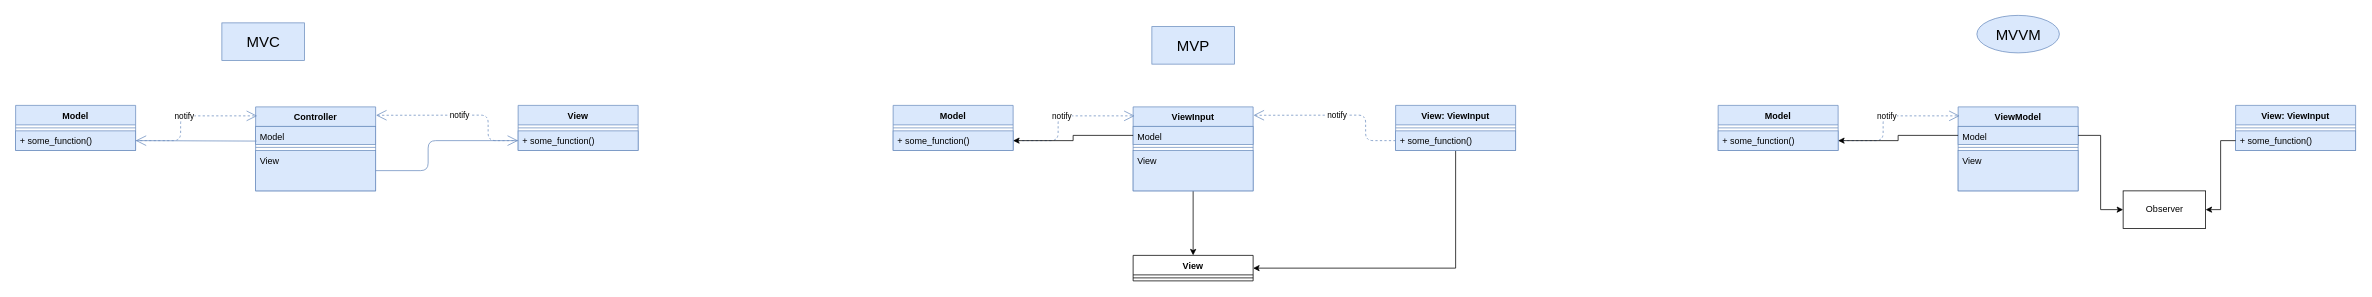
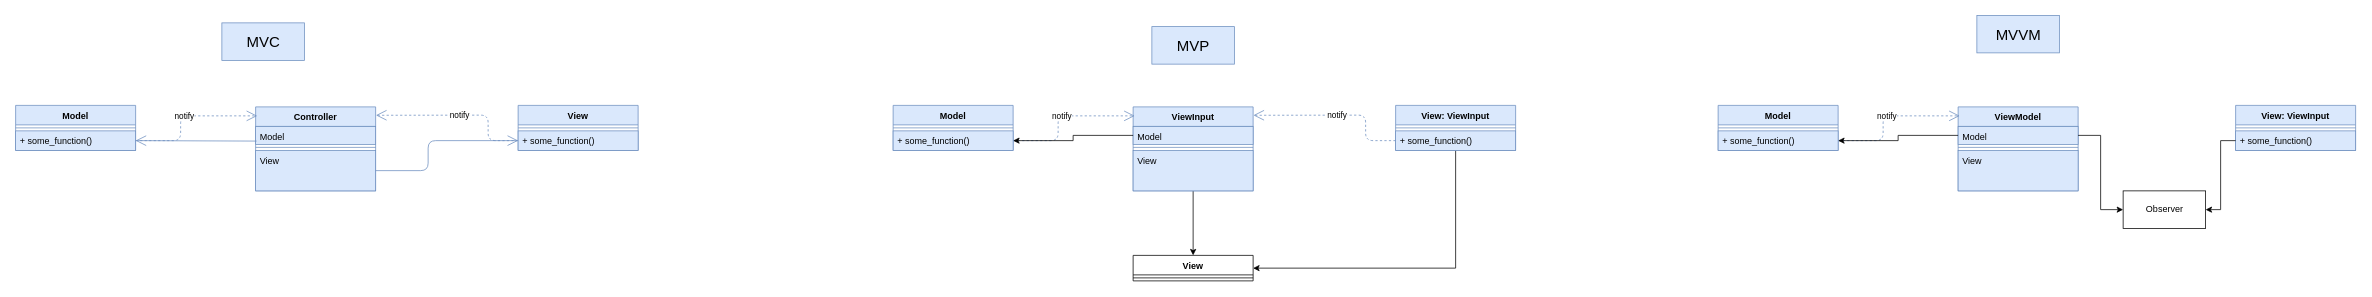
  <mxCell id="0" />
  <mxCell id="1" parent="0" />
  <mxCell id="2" value="Model" style="swimlane;fontStyle=1;align=center;verticalAlign=top;childLayout=stackLayout;horizontal=1;startSize=26;horizontalStack=0;resizeParent=1;resizeParentMax=0;resizeLast=0;collapsible=1;marginBottom=0;fillColor=#dae8fc;strokeColor=#6c8ebf;" vertex="1" parent="1"><mxGeometry x="20" y="140" width="160" height="60" as="geometry" /></mxCell>
  <mxCell id="3" value="" style="line;strokeWidth=1;fillColor=#dae8fc;align=left;verticalAlign=middle;spacingTop=-1;spacingLeft=3;spacingRight=3;rotatable=0;labelPosition=right;points=[];portConstraint=eastwest;strokeColor=#6c8ebf;" vertex="1" parent="2"><mxGeometry y="26" width="160" height="8" as="geometry" /></mxCell>
  <mxCell id="4" value="+ some_function()" style="text;strokeColor=#6c8ebf;fillColor=#dae8fc;align=left;verticalAlign=top;spacingLeft=4;spacingRight=4;overflow=hidden;rotatable=0;points=[[0,0.5],[1,0.5]];portConstraint=eastwest;" vertex="1" parent="2"><mxGeometry y="34" width="160" height="26" as="geometry" /></mxCell>
  <mxCell id="5" value="Controller" style="swimlane;fontStyle=1;align=center;verticalAlign=top;childLayout=stackLayout;horizontal=1;startSize=26;horizontalStack=0;resizeParent=1;resizeParentMax=0;resizeLast=0;collapsible=1;marginBottom=0;fillColor=#dae8fc;strokeColor=#6c8ebf;" vertex="1" parent="1"><mxGeometry x="340" y="142" width="160" height="112" as="geometry" /></mxCell>
  <mxCell id="6" value="Model" style="text;strokeColor=#6c8ebf;fillColor=#dae8fc;align=left;verticalAlign=top;spacingLeft=4;spacingRight=4;overflow=hidden;rotatable=0;points=[[0,0.5],[1,0.5]];portConstraint=eastwest;" vertex="1" parent="5"><mxGeometry y="26" width="160" height="24" as="geometry" /></mxCell>
  <mxCell id="7" value="" style="line;strokeWidth=1;fillColor=#dae8fc;align=left;verticalAlign=middle;spacingTop=-1;spacingLeft=3;spacingRight=3;rotatable=0;labelPosition=right;points=[];portConstraint=eastwest;strokeColor=#6c8ebf;" vertex="1" parent="5"><mxGeometry y="50" width="160" height="8" as="geometry" /></mxCell>
  <mxCell id="8" value="View" style="text;strokeColor=#6c8ebf;fillColor=#dae8fc;align=left;verticalAlign=top;spacingLeft=4;spacingRight=4;overflow=hidden;rotatable=0;points=[[0,0.5],[1,0.5]];portConstraint=eastwest;" vertex="1" parent="5"><mxGeometry y="58" width="160" height="54" as="geometry" /></mxCell>
  <mxCell id="9" value="View" style="swimlane;fontStyle=1;align=center;verticalAlign=top;childLayout=stackLayout;horizontal=1;startSize=26;horizontalStack=0;resizeParent=1;resizeParentMax=0;resizeLast=0;collapsible=1;marginBottom=0;fillColor=#dae8fc;strokeColor=#6c8ebf;" vertex="1" parent="1"><mxGeometry x="690" y="140" width="160" height="60" as="geometry" /></mxCell>
  <mxCell id="10" value="" style="line;strokeWidth=1;fillColor=#dae8fc;align=left;verticalAlign=middle;spacingTop=-1;spacingLeft=3;spacingRight=3;rotatable=0;labelPosition=right;points=[];portConstraint=eastwest;strokeColor=#6c8ebf;" vertex="1" parent="9"><mxGeometry y="26" width="160" height="8" as="geometry" /></mxCell>
  <mxCell id="11" value="+ some_function()" style="text;strokeColor=#6c8ebf;fillColor=#dae8fc;align=left;verticalAlign=top;spacingLeft=4;spacingRight=4;overflow=hidden;rotatable=0;points=[[0,0.5],[1,0.5]];portConstraint=eastwest;" vertex="1" parent="9"><mxGeometry y="34" width="160" height="26" as="geometry" /></mxCell>
  <mxCell id="12" value="notify" style="endArrow=open;endSize=12;dashed=1;html=1;exitX=0;exitY=0.5;exitDx=0;exitDy=0;entryX=1.003;entryY=0.1;entryDx=0;entryDy=0;entryPerimeter=0;fillColor=#dae8fc;strokeColor=#6c8ebf;" edge="1" parent="1" source="11" target="5"><mxGeometry width="160" relative="1" as="geometry"><mxPoint x="340" y="270" as="sourcePoint" /><mxPoint x="500" y="270" as="targetPoint" /><Array as="points"><mxPoint x="650" y="187" /><mxPoint x="650" y="153" /></Array></mxGeometry></mxCell>
  <mxCell id="13" value="notify" style="endArrow=open;endSize=12;dashed=1;html=1;exitX=1;exitY=0.5;exitDx=0;exitDy=0;entryX=0.013;entryY=0.107;entryDx=0;entryDy=0;entryPerimeter=0;fillColor=#dae8fc;strokeColor=#6c8ebf;" edge="1" parent="1" source="4" target="5"><mxGeometry width="160" relative="1" as="geometry"><mxPoint x="340" y="270" as="sourcePoint" /><mxPoint x="500" y="270" as="targetPoint" /><Array as="points"><mxPoint x="240" y="187" /><mxPoint x="240" y="154" /></Array></mxGeometry></mxCell>
  <mxCell id="14" value="" style="endArrow=open;endFill=1;endSize=12;html=1;exitX=0.008;exitY=0.817;exitDx=0;exitDy=0;entryX=1;entryY=0.5;entryDx=0;entryDy=0;exitPerimeter=0;fillColor=#dae8fc;strokeColor=#6c8ebf;" edge="1" parent="1" source="6" target="4"><mxGeometry width="160" relative="1" as="geometry"><mxPoint x="340" y="270" as="sourcePoint" /><mxPoint x="500" y="270" as="targetPoint" /></mxGeometry></mxCell>
  <mxCell id="15" value="" style="endArrow=open;endFill=1;endSize=12;html=1;exitX=1;exitY=0.5;exitDx=0;exitDy=0;entryX=0;entryY=0.5;entryDx=0;entryDy=0;fillColor=#dae8fc;strokeColor=#6c8ebf;" edge="1" parent="1" source="8" target="11"><mxGeometry width="160" relative="1" as="geometry"><mxPoint x="340" y="270" as="sourcePoint" /><mxPoint x="500" y="270" as="targetPoint" /><Array as="points"><mxPoint x="570" y="227" /><mxPoint x="570" y="187" /></Array></mxGeometry></mxCell>
  <mxCell id="16" value="&lt;font style=&quot;font-size: 20px&quot;&gt;MVC&lt;/font&gt;" style="html=1;fillColor=#dae8fc;strokeColor=#6c8ebf;" vertex="1" parent="1"><mxGeometry x="295" y="30" width="110" height="50" as="geometry" /></mxCell>
  <mxCell id="17" value="Model" style="swimlane;fontStyle=1;align=center;verticalAlign=top;childLayout=stackLayout;horizontal=1;startSize=26;horizontalStack=0;resizeParent=1;resizeParentMax=0;resizeLast=0;collapsible=1;marginBottom=0;fillColor=#dae8fc;strokeColor=#6c8ebf;" vertex="1" parent="1"><mxGeometry x="1190" y="140" width="160" height="60" as="geometry" /></mxCell>
  <mxCell id="18" value="" style="line;strokeWidth=1;fillColor=#dae8fc;align=left;verticalAlign=middle;spacingTop=-1;spacingLeft=3;spacingRight=3;rotatable=0;labelPosition=right;points=[];portConstraint=eastwest;strokeColor=#6c8ebf;" vertex="1" parent="17"><mxGeometry y="26" width="160" height="8" as="geometry" /></mxCell>
  <mxCell id="19" value="+ some_function()" style="text;strokeColor=#6c8ebf;fillColor=#dae8fc;align=left;verticalAlign=top;spacingLeft=4;spacingRight=4;overflow=hidden;rotatable=0;points=[[0,0.5],[1,0.5]];portConstraint=eastwest;" vertex="1" parent="17"><mxGeometry y="34" width="160" height="26" as="geometry" /></mxCell>
  <mxCell id="20" style="edgeStyle=orthogonalEdgeStyle;rounded=0;orthogonalLoop=1;jettySize=auto;html=1;entryX=0.5;entryY=0;entryDx=0;entryDy=0;" edge="1" parent="1" source="21" target="32"><mxGeometry relative="1" as="geometry" /></mxCell>
  <mxCell id="21" value="ViewInput" style="swimlane;fontStyle=1;align=center;verticalAlign=top;childLayout=stackLayout;horizontal=1;startSize=26;horizontalStack=0;resizeParent=1;resizeParentMax=0;resizeLast=0;collapsible=1;marginBottom=0;fillColor=#dae8fc;strokeColor=#6c8ebf;" vertex="1" parent="1"><mxGeometry x="1510" y="142" width="160" height="112" as="geometry" /></mxCell>
  <mxCell id="22" value="Model" style="text;strokeColor=#6c8ebf;fillColor=#dae8fc;align=left;verticalAlign=top;spacingLeft=4;spacingRight=4;overflow=hidden;rotatable=0;points=[[0,0.5],[1,0.5]];portConstraint=eastwest;" vertex="1" parent="21"><mxGeometry y="26" width="160" height="24" as="geometry" /></mxCell>
  <mxCell id="23" value="" style="line;strokeWidth=1;fillColor=#dae8fc;align=left;verticalAlign=middle;spacingTop=-1;spacingLeft=3;spacingRight=3;rotatable=0;labelPosition=right;points=[];portConstraint=eastwest;strokeColor=#6c8ebf;" vertex="1" parent="21"><mxGeometry y="50" width="160" height="8" as="geometry" /></mxCell>
  <mxCell id="24" value="View" style="text;strokeColor=#6c8ebf;fillColor=#dae8fc;align=left;verticalAlign=top;spacingLeft=4;spacingRight=4;overflow=hidden;rotatable=0;points=[[0,0.5],[1,0.5]];portConstraint=eastwest;" vertex="1" parent="21"><mxGeometry y="58" width="160" height="54" as="geometry" /></mxCell>
  <mxCell id="25" style="edgeStyle=orthogonalEdgeStyle;rounded=0;orthogonalLoop=1;jettySize=auto;html=1;entryX=1;entryY=0.5;entryDx=0;entryDy=0;" edge="1" parent="1" source="26" target="32"><mxGeometry relative="1" as="geometry"><Array as="points"><mxPoint x="1940" y="357" /></Array></mxGeometry></mxCell>
  <mxCell id="26" value="View: ViewInput" style="swimlane;fontStyle=1;align=center;verticalAlign=top;childLayout=stackLayout;horizontal=1;startSize=26;horizontalStack=0;resizeParent=1;resizeParentMax=0;resizeLast=0;collapsible=1;marginBottom=0;fillColor=#dae8fc;strokeColor=#6c8ebf;" vertex="1" parent="1"><mxGeometry x="1860" y="140" width="160" height="60" as="geometry" /></mxCell>
  <mxCell id="27" value="" style="line;strokeWidth=1;fillColor=#dae8fc;align=left;verticalAlign=middle;spacingTop=-1;spacingLeft=3;spacingRight=3;rotatable=0;labelPosition=right;points=[];portConstraint=eastwest;strokeColor=#6c8ebf;" vertex="1" parent="26"><mxGeometry y="26" width="160" height="8" as="geometry" /></mxCell>
  <mxCell id="28" value="+ some_function()" style="text;strokeColor=#6c8ebf;fillColor=#dae8fc;align=left;verticalAlign=top;spacingLeft=4;spacingRight=4;overflow=hidden;rotatable=0;points=[[0,0.5],[1,0.5]];portConstraint=eastwest;" vertex="1" parent="26"><mxGeometry y="34" width="160" height="26" as="geometry" /></mxCell>
  <mxCell id="29" value="notify" style="endArrow=open;endSize=12;dashed=1;html=1;exitX=0;exitY=0.5;exitDx=0;exitDy=0;entryX=1.003;entryY=0.1;entryDx=0;entryDy=0;entryPerimeter=0;fillColor=#dae8fc;strokeColor=#6c8ebf;" edge="1" parent="1" source="28" target="21"><mxGeometry width="160" relative="1" as="geometry"><mxPoint x="1510" y="270" as="sourcePoint" /><mxPoint x="1670" y="270" as="targetPoint" /><Array as="points"><mxPoint x="1820" y="187" /><mxPoint x="1820" y="153" /></Array></mxGeometry></mxCell>
  <mxCell id="30" value="notify" style="endArrow=open;endSize=12;dashed=1;html=1;exitX=1;exitY=0.5;exitDx=0;exitDy=0;entryX=0.013;entryY=0.107;entryDx=0;entryDy=0;entryPerimeter=0;fillColor=#dae8fc;strokeColor=#6c8ebf;" edge="1" parent="1" source="19" target="21"><mxGeometry width="160" relative="1" as="geometry"><mxPoint x="1510" y="270" as="sourcePoint" /><mxPoint x="1670" y="270" as="targetPoint" /><Array as="points"><mxPoint x="1410" y="187" /><mxPoint x="1410" y="154" /></Array></mxGeometry></mxCell>
  <mxCell id="31" value="&lt;font style=&quot;font-size: 20px&quot;&gt;MVP&lt;/font&gt;" style="html=1;fillColor=#dae8fc;strokeColor=#6c8ebf;" vertex="1" parent="1"><mxGeometry x="1535" y="35" width="110" height="50" as="geometry" /></mxCell>
  <mxCell id="32" value="View" style="swimlane;fontStyle=1;align=center;verticalAlign=top;childLayout=stackLayout;horizontal=1;startSize=26;horizontalStack=0;resizeParent=1;resizeParentMax=0;resizeLast=0;collapsible=1;marginBottom=0;" vertex="1" parent="1"><mxGeometry x="1510" y="340" width="160" height="34" as="geometry" /></mxCell>
  <mxCell id="33" value="" style="line;strokeWidth=1;fillColor=none;align=left;verticalAlign=middle;spacingTop=-1;spacingLeft=3;spacingRight=3;rotatable=0;labelPosition=right;points=[];portConstraint=eastwest;" vertex="1" parent="32"><mxGeometry y="26" width="160" height="8" as="geometry" /></mxCell>
  <mxCell id="34" style="edgeStyle=orthogonalEdgeStyle;rounded=0;orthogonalLoop=1;jettySize=auto;html=1;entryX=1;entryY=0.5;entryDx=0;entryDy=0;" edge="1" parent="1" source="22" target="19"><mxGeometry relative="1" as="geometry" /></mxCell>
  <mxCell id="35" value="Model" style="swimlane;fontStyle=1;align=center;verticalAlign=top;childLayout=stackLayout;horizontal=1;startSize=26;horizontalStack=0;resizeParent=1;resizeParentMax=0;resizeLast=0;collapsible=1;marginBottom=0;fillColor=#dae8fc;strokeColor=#6c8ebf;" vertex="1" parent="1"><mxGeometry x="2290" y="140" width="160" height="60" as="geometry" /></mxCell>
  <mxCell id="36" value="" style="line;strokeWidth=1;fillColor=#dae8fc;align=left;verticalAlign=middle;spacingTop=-1;spacingLeft=3;spacingRight=3;rotatable=0;labelPosition=right;points=[];portConstraint=eastwest;strokeColor=#6c8ebf;" vertex="1" parent="35"><mxGeometry y="26" width="160" height="8" as="geometry" /></mxCell>
  <mxCell id="37" value="+ some_function()" style="text;strokeColor=#6c8ebf;fillColor=#dae8fc;align=left;verticalAlign=top;spacingLeft=4;spacingRight=4;overflow=hidden;rotatable=0;points=[[0,0.5],[1,0.5]];portConstraint=eastwest;" vertex="1" parent="35"><mxGeometry y="34" width="160" height="26" as="geometry" /></mxCell>
  <mxCell id="38" value="ViewModel" style="swimlane;fontStyle=1;align=center;verticalAlign=top;childLayout=stackLayout;horizontal=1;startSize=26;horizontalStack=0;resizeParent=1;resizeParentMax=0;resizeLast=0;collapsible=1;marginBottom=0;fillColor=#dae8fc;strokeColor=#6c8ebf;" vertex="1" parent="1"><mxGeometry x="2610" y="142" width="160" height="112" as="geometry" /></mxCell>
  <mxCell id="39" value="Model" style="text;strokeColor=#6c8ebf;fillColor=#dae8fc;align=left;verticalAlign=top;spacingLeft=4;spacingRight=4;overflow=hidden;rotatable=0;points=[[0,0.5],[1,0.5]];portConstraint=eastwest;" vertex="1" parent="38"><mxGeometry y="26" width="160" height="24" as="geometry" /></mxCell>
  <mxCell id="40" value="" style="line;strokeWidth=1;fillColor=#dae8fc;align=left;verticalAlign=middle;spacingTop=-1;spacingLeft=3;spacingRight=3;rotatable=0;labelPosition=right;points=[];portConstraint=eastwest;strokeColor=#6c8ebf;" vertex="1" parent="38"><mxGeometry y="50" width="160" height="8" as="geometry" /></mxCell>
  <mxCell id="41" value="View" style="text;strokeColor=#6c8ebf;fillColor=#dae8fc;align=left;verticalAlign=top;spacingLeft=4;spacingRight=4;overflow=hidden;rotatable=0;points=[[0,0.5],[1,0.5]];portConstraint=eastwest;" vertex="1" parent="38"><mxGeometry y="58" width="160" height="54" as="geometry" /></mxCell>
  <mxCell id="42" value="View: ViewInput" style="swimlane;fontStyle=1;align=center;verticalAlign=top;childLayout=stackLayout;horizontal=1;startSize=26;horizontalStack=0;resizeParent=1;resizeParentMax=0;resizeLast=0;collapsible=1;marginBottom=0;fillColor=#dae8fc;strokeColor=#6c8ebf;" vertex="1" parent="1"><mxGeometry x="2980" y="140" width="160" height="60" as="geometry" /></mxCell>
  <mxCell id="43" value="" style="line;strokeWidth=1;fillColor=#dae8fc;align=left;verticalAlign=middle;spacingTop=-1;spacingLeft=3;spacingRight=3;rotatable=0;labelPosition=right;points=[];portConstraint=eastwest;strokeColor=#6c8ebf;" vertex="1" parent="42"><mxGeometry y="26" width="160" height="8" as="geometry" /></mxCell>
  <mxCell id="44" value="+ some_function()" style="text;strokeColor=#6c8ebf;fillColor=#dae8fc;align=left;verticalAlign=top;spacingLeft=4;spacingRight=4;overflow=hidden;rotatable=0;points=[[0,0.5],[1,0.5]];portConstraint=eastwest;" vertex="1" parent="42"><mxGeometry y="34" width="160" height="26" as="geometry" /></mxCell>
  <mxCell id="45" value="notify" style="endArrow=open;endSize=12;dashed=1;html=1;exitX=1;exitY=0.5;exitDx=0;exitDy=0;entryX=0.013;entryY=0.107;entryDx=0;entryDy=0;entryPerimeter=0;fillColor=#dae8fc;strokeColor=#6c8ebf;" edge="1" parent="1" source="37" target="38"><mxGeometry width="160" relative="1" as="geometry"><mxPoint x="2610" y="270" as="sourcePoint" /><mxPoint x="2770" y="270" as="targetPoint" /><Array as="points"><mxPoint x="2510" y="187" /><mxPoint x="2510" y="154" /></Array></mxGeometry></mxCell>
- <mxCell id="46" value="&lt;font style=&quot;font-size: 20px&quot;&gt;MVVM&lt;/font&gt;" style="ellipse;html=1;fillColor=#dae8fc;strokeColor=#6c8ebf;" vertex="1" parent="1"><mxGeometry x="2635" y="20" width="110" height="50" as="geometry" /></mxCell>
+ <mxCell id="46" value="&lt;font style=&quot;font-size: 20px&quot;&gt;MVVM&lt;/font&gt;" style="html=1;fillColor=#dae8fc;strokeColor=#6c8ebf;" vertex="1" parent="1"><mxGeometry x="2635" y="20" width="110" height="50" as="geometry" /></mxCell>
  <mxCell id="47" style="edgeStyle=orthogonalEdgeStyle;rounded=0;orthogonalLoop=1;jettySize=auto;html=1;entryX=1;entryY=0.5;entryDx=0;entryDy=0;" edge="1" parent="1" source="39" target="37"><mxGeometry relative="1" as="geometry" /></mxCell>
  <mxCell id="48" value="Observer" style="html=1;" vertex="1" parent="1"><mxGeometry x="2830" y="254" width="110" height="50" as="geometry" /></mxCell>
  <mxCell id="49" style="edgeStyle=orthogonalEdgeStyle;rounded=0;orthogonalLoop=1;jettySize=auto;html=1;entryX=1;entryY=0.5;entryDx=0;entryDy=0;" edge="1" parent="1" source="44" target="48"><mxGeometry relative="1" as="geometry" /></mxCell>
  <mxCell id="50" style="edgeStyle=orthogonalEdgeStyle;rounded=0;orthogonalLoop=1;jettySize=auto;html=1;entryX=0;entryY=0.5;entryDx=0;entryDy=0;" edge="1" parent="1" source="39" target="48"><mxGeometry relative="1" as="geometry" /></mxCell>
